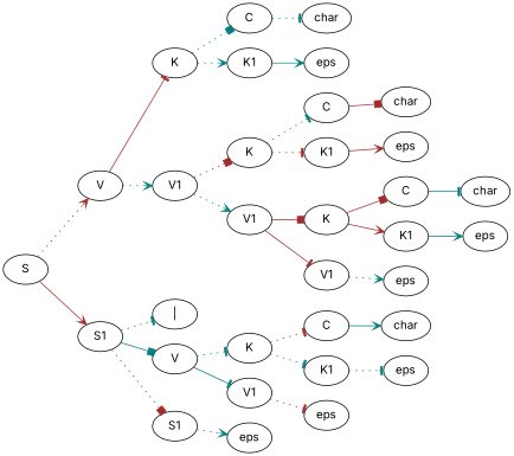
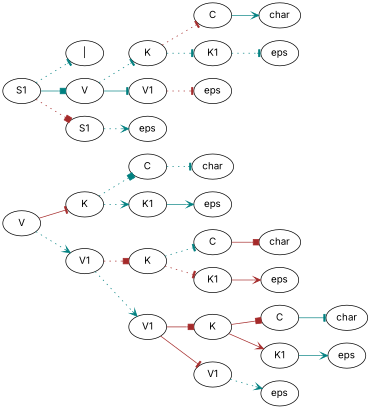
  digraph {
    rankdir=LR
    fontname=Inter
    node [fontname=Inter]
    edge [color=teal style=dotted arrowhead=tee fontname=Inter]
-   n1 [label=S]
    n2 [label=V]
    n3 [label=S1]
    n4 [label=K]
    n5 [label=V1]
    n6 [label=C]
    n7 [label=K1]
    n8 [label=char]
    n9 [label=eps]
    n10 [label=K]
    n11 [label=V1]
    n12 [label=C]
    n13 [label=K1]
    n14 [label=char]
    n15 [label=eps]
    n16 [label=K]
    n17 [label=V1]
    n18 [label=C]
    n19 [label=K1]
    n20 [label=char]
    n21 [label=eps]
    n22 [label=eps]
    n23 [label="|"]
    n24 [label=V]
    n25 [label=S1]
    n26 [label=K]
    n27 [label=V1]
    n28 [label=C]
    n29 [label=K1]
    n30 [label=char]
    n31 [label=eps]
    n32 [label=eps]
    n33 [label=eps]
-   n1 -> n2 [color=brown arrowhead=vee]
-   n1 -> n3 [color=brown style=solid arrowhead=vee]
    n2 -> n4 [color=brown style=solid]
    n2 -> n5 [arrowhead=vee]
    n3 -> n23
    n3 -> n24 [style=solid arrowhead=box]
    n3 -> n25 [color=brown arrowhead=box]
    n4 -> n6 [arrowhead=box]
    n4 -> n7 [arrowhead=vee]
    n5 -> n10 [color=brown arrowhead=box]
    n5 -> n11 [arrowhead=vee]
    n6 -> n8
    n7 -> n9 [style=solid arrowhead=vee]
    n10 -> n12
    n10 -> n13 [color=brown]
    n11 -> n16 [color=brown style=solid arrowhead=box]
    n11 -> n17 [color=brown style=solid]
    n12 -> n14 [color=brown style=solid arrowhead=box]
    n13 -> n15 [color=brown style=solid arrowhead=vee]
    n16 -> n18 [color=brown style=solid arrowhead=box]
    n16 -> n19 [color=brown style=solid arrowhead=vee]
    n17 -> n22 [arrowhead=vee]
    n18 -> n20 [style=solid]
    n19 -> n21 [style=solid arrowhead=vee]
    n24 -> n26
    n24 -> n27 [style=solid]
    n25 -> n33 [arrowhead=vee]
    n26 -> n28 [color=brown]
    n26 -> n29
    n27 -> n32 [color=brown]
    n28 -> n30 [style=solid arrowhead=vee]
    n29 -> n31
  }
